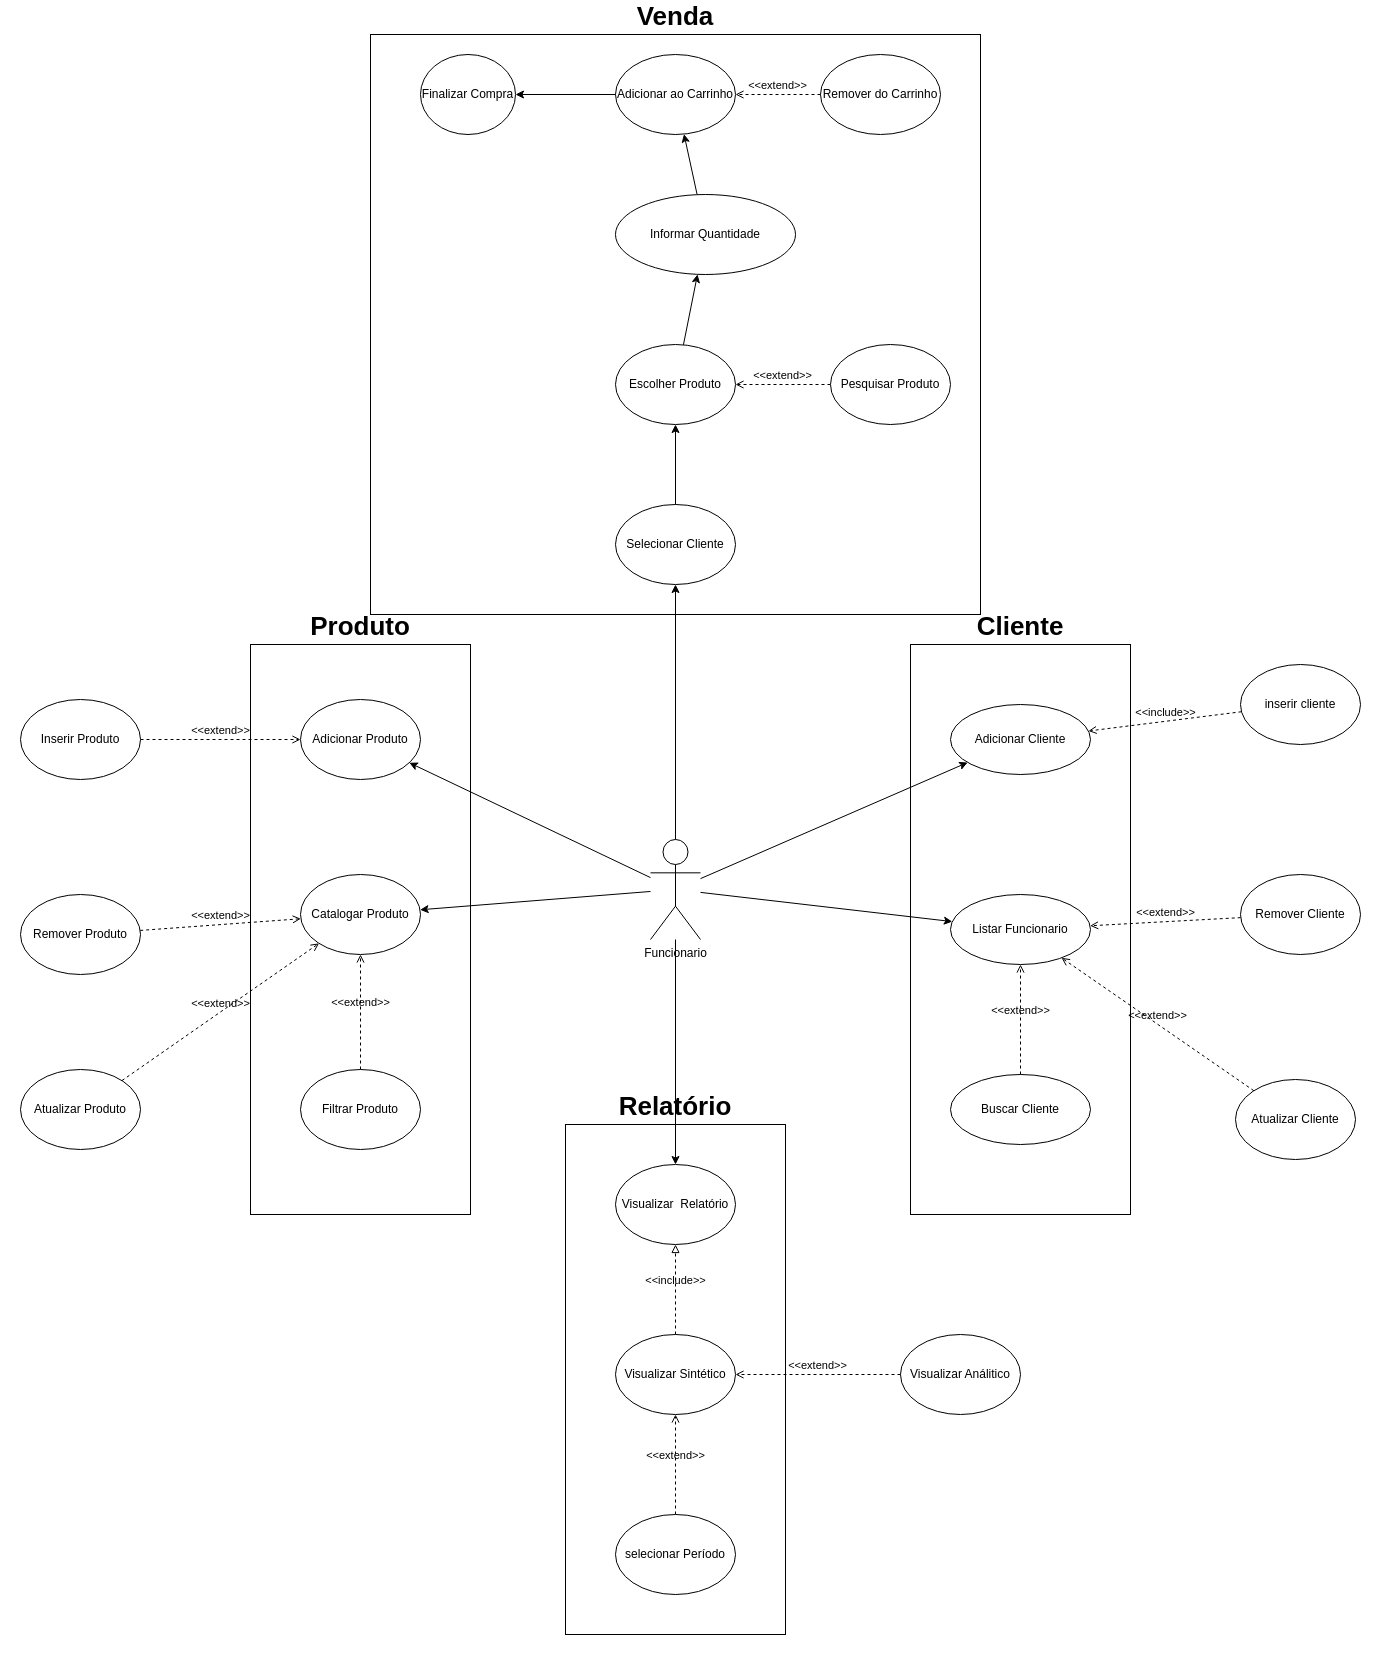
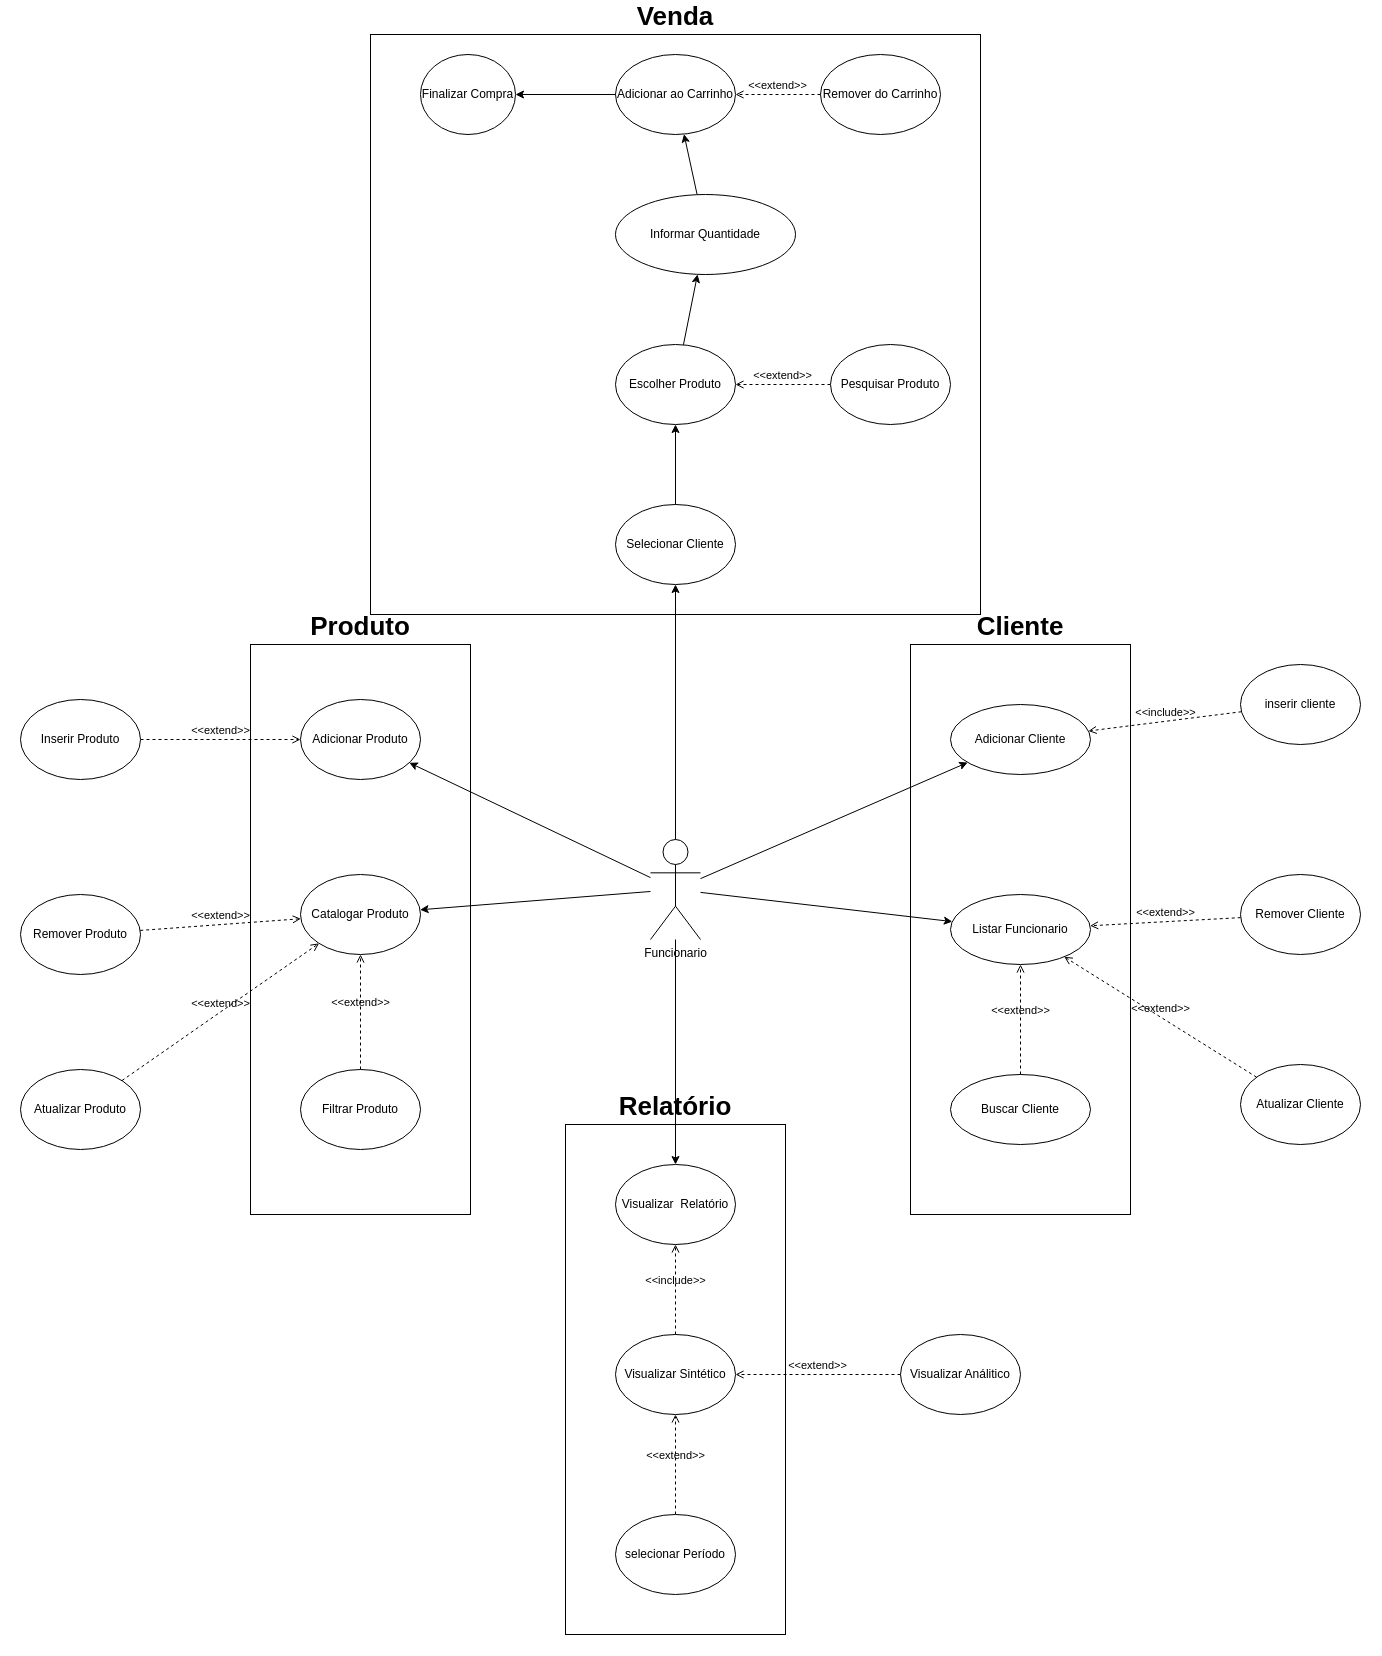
  <mxCell id="0" />
  <mxCell id="1" parent="0" />
  <mxCell id="2" value="Relatório" style="rounded=0;whiteSpace=wrap;html=1;align=center;verticalAlign=bottom;labelPosition=center;verticalLabelPosition=top;fontStyle=1;fontSize=26;" parent="1" vertex="1"><mxGeometry x="565" y="1110" width="220" height="510" as="geometry" /></mxCell>
  <mxCell id="3" value="Funcionario" style="shape=umlActor;verticalLabelPosition=bottom;verticalAlign=top;html=1;" parent="1" vertex="1"><mxGeometry x="650" y="825" width="50" height="100" as="geometry" /></mxCell>
  <mxCell id="4" value="Cliente" style="rounded=0;whiteSpace=wrap;html=1;align=center;verticalAlign=bottom;labelPosition=center;verticalLabelPosition=top;fontStyle=1;fontSize=26;" parent="1" vertex="1"><mxGeometry x="910" y="630" width="220" height="570" as="geometry" /></mxCell>
  <mxCell id="5" value="Adicionar Cliente" style="ellipse;whiteSpace=wrap;html=1;" parent="1" vertex="1"><mxGeometry x="950" y="690" width="140" height="70" as="geometry" /></mxCell>
  <mxCell id="6" value="Listar Funcionario" style="ellipse;whiteSpace=wrap;html=1;" parent="1" vertex="1"><mxGeometry x="950" y="880" width="140" height="70" as="geometry" /></mxCell>
  <mxCell id="7" value="Buscar Cliente" style="ellipse;whiteSpace=wrap;html=1;" parent="1" vertex="1"><mxGeometry x="950" y="1060" width="140" height="70" as="geometry" /></mxCell>
  <mxCell id="8" value="" style="endArrow=classic;html=1;rounded=0;" parent="1" source="3" target="5" edge="1"><mxGeometry width="50" height="50" relative="1" as="geometry"><mxPoint x="770" y="850" as="sourcePoint" /><mxPoint x="800" y="820" as="targetPoint" /></mxGeometry></mxCell>
  <mxCell id="9" value="&amp;lt;&amp;lt;include&amp;gt;&amp;gt;" style="html=1;verticalAlign=bottom;labelBackgroundColor=none;endArrow=open;endFill=0;dashed=1;rounded=0;" parent="1" source="10" target="5" edge="1"><mxGeometry width="160" relative="1" as="geometry"><mxPoint x="1180" y="650" as="sourcePoint" /><mxPoint x="1300" y="670" as="targetPoint" /><Array as="points" /></mxGeometry></mxCell>
  <mxCell id="10" value="inserir cliente" style="ellipse;whiteSpace=wrap;html=1;" parent="1" vertex="1"><mxGeometry x="1240" y="650" width="120" height="80" as="geometry" /></mxCell>
  <mxCell id="11" value="" style="endArrow=classic;html=1;rounded=0;" parent="1" source="3" target="6" edge="1"><mxGeometry width="50" height="50" relative="1" as="geometry"><mxPoint x="740" y="1110" as="sourcePoint" /><mxPoint x="790" y="1060" as="targetPoint" /><Array as="points" /></mxGeometry></mxCell>
  <mxCell id="12" value="&amp;lt;&amp;lt;extend&amp;gt;&amp;gt;" style="html=1;verticalAlign=bottom;labelBackgroundColor=none;endArrow=open;endFill=0;dashed=1;rounded=0;" parent="1" source="13" target="6" edge="1"><mxGeometry width="160" relative="1" as="geometry"><mxPoint x="1210" y="1095" as="sourcePoint" /><mxPoint x="1370" y="1090" as="targetPoint" /></mxGeometry></mxCell>
  <mxCell id="13" value="Remover Cliente" style="ellipse;whiteSpace=wrap;html=1;" parent="1" vertex="1"><mxGeometry x="1240" y="860" width="120" height="80" as="geometry" /></mxCell>
- <mxCell id="14" value="Atualizar Cliente" style="ellipse;whiteSpace=wrap;html=1;" parent="1" vertex="1"><mxGeometry x="1235" y="1065" width="120" height="80" as="geometry" /></mxCell>
+ <mxCell id="14" value="Atualizar Cliente" style="ellipse;whiteSpace=wrap;html=1;" parent="1" vertex="1"><mxGeometry x="1240" y="1050" width="120" height="80" as="geometry" /></mxCell>
  <mxCell id="15" value="&amp;lt;&amp;lt;extend&amp;gt;&amp;gt;" style="html=1;verticalAlign=bottom;labelBackgroundColor=none;endArrow=open;endFill=0;dashed=1;rounded=0;" parent="1" source="14" target="6" edge="1"><mxGeometry width="160" relative="1" as="geometry"><mxPoint x="1070" y="1230" as="sourcePoint" /><mxPoint x="1230" y="1230" as="targetPoint" /></mxGeometry></mxCell>
  <mxCell id="16" value="&amp;lt;&amp;lt;extend&amp;gt;&amp;gt;" style="html=1;verticalAlign=bottom;labelBackgroundColor=none;endArrow=open;endFill=0;dashed=1;rounded=0;" parent="1" source="7" target="6" edge="1"><mxGeometry width="160" relative="1" as="geometry"><mxPoint x="920" y="970" as="sourcePoint" /><mxPoint x="1020" y="970" as="targetPoint" /></mxGeometry></mxCell>
  <mxCell id="17" value="Produto" style="rounded=0;whiteSpace=wrap;html=1;fontStyle=1;fontSize=26;labelPosition=center;verticalLabelPosition=top;align=center;verticalAlign=bottom;" parent="1" vertex="1"><mxGeometry x="250" y="630" width="220" height="570" as="geometry" /></mxCell>
  <mxCell id="18" value="Adicionar Produto" style="ellipse;whiteSpace=wrap;html=1;" parent="1" vertex="1"><mxGeometry x="300" y="685" width="120" height="80" as="geometry" /></mxCell>
  <mxCell id="19" value="&amp;lt;&amp;lt;extend&amp;gt;&amp;gt;" style="html=1;verticalAlign=bottom;labelBackgroundColor=none;endArrow=open;endFill=0;dashed=1;rounded=0;" parent="1" source="20" target="18" edge="1"><mxGeometry width="160" relative="1" as="geometry"><mxPoint x="120" y="720" as="sourcePoint" /><mxPoint x="280" y="720" as="targetPoint" /></mxGeometry></mxCell>
  <mxCell id="20" value="Inserir Produto" style="ellipse;whiteSpace=wrap;html=1;" parent="1" vertex="1"><mxGeometry x="20" y="685" width="120" height="80" as="geometry" /></mxCell>
  <mxCell id="21" value="Catalogar Produto" style="ellipse;whiteSpace=wrap;html=1;" parent="1" vertex="1"><mxGeometry x="300" y="860" width="120" height="80" as="geometry" /></mxCell>
  <mxCell id="22" value="Filtrar Produto" style="ellipse;whiteSpace=wrap;html=1;" parent="1" vertex="1"><mxGeometry x="300" y="1055" width="120" height="80" as="geometry" /></mxCell>
  <mxCell id="23" value="Remover Produto" style="ellipse;whiteSpace=wrap;html=1;" parent="1" vertex="1"><mxGeometry x="20" y="880" width="120" height="80" as="geometry" /></mxCell>
  <mxCell id="24" value="Atualizar Produto" style="ellipse;whiteSpace=wrap;html=1;" parent="1" vertex="1"><mxGeometry x="20" y="1055" width="120" height="80" as="geometry" /></mxCell>
  <mxCell id="25" value="&amp;lt;&amp;lt;extend&amp;gt;&amp;gt;" style="html=1;verticalAlign=bottom;labelBackgroundColor=none;endArrow=open;endFill=0;dashed=1;rounded=0;" parent="1" source="24" target="21" edge="1"><mxGeometry width="160" relative="1" as="geometry"><mxPoint x="130" y="1160" as="sourcePoint" /><mxPoint x="290" y="1160" as="targetPoint" /></mxGeometry></mxCell>
  <mxCell id="26" value="&amp;lt;&amp;lt;extend&amp;gt;&amp;gt;" style="html=1;verticalAlign=bottom;labelBackgroundColor=none;endArrow=open;endFill=0;dashed=1;rounded=0;" parent="1" source="23" target="21" edge="1"><mxGeometry width="160" relative="1" as="geometry"><mxPoint x="60" y="1020" as="sourcePoint" /><mxPoint x="220" y="1020" as="targetPoint" /></mxGeometry></mxCell>
  <mxCell id="27" value="&amp;lt;&amp;lt;extend&amp;gt;&amp;gt;" style="html=1;verticalAlign=bottom;labelBackgroundColor=none;endArrow=open;endFill=0;dashed=1;rounded=0;" parent="1" source="22" target="21" edge="1"><mxGeometry width="160" relative="1" as="geometry"><mxPoint x="120" y="1260" as="sourcePoint" /><mxPoint x="280" y="1260" as="targetPoint" /></mxGeometry></mxCell>
  <mxCell id="28" value="" style="endArrow=classic;html=1;rounded=0;" parent="1" source="3" target="18" edge="1"><mxGeometry width="50" height="50" relative="1" as="geometry"><mxPoint x="550" y="870" as="sourcePoint" /><mxPoint y="820" as="targetPoint" x="600" /></mxGeometry></mxCell>
  <mxCell id="29" value="" style="endArrow=classic;html=1;rounded=0;" parent="1" source="3" target="21" edge="1"><mxGeometry width="50" height="50" relative="1" as="geometry"><mxPoint x="550" y="1020" as="sourcePoint" /><mxPoint y="970" as="targetPoint" x="600" /></mxGeometry></mxCell>
  <mxCell id="30" value="" style="endArrow=classic;html=1;rounded=0;" parent="1" source="3" target="31" edge="1"><mxGeometry width="50" height="50" relative="1" as="geometry"><mxPoint x="630" y="1100" as="sourcePoint" /><mxPoint x="500" y="1200" as="targetPoint" /></mxGeometry></mxCell>
  <mxCell id="31" value="Visualizar&amp;nbsp; Relatório" style="ellipse;whiteSpace=wrap;html=1;" parent="1" vertex="1"><mxGeometry x="615" y="1150" width="120" height="80" as="geometry" /></mxCell>
  <mxCell id="32" value="Visualizar Análitico" style="ellipse;whiteSpace=wrap;html=1;" parent="1" vertex="1"><mxGeometry x="900" y="1320" width="120" height="80" as="geometry" /></mxCell>
  <mxCell id="33" value="&amp;lt;&amp;lt;extend&amp;gt;&amp;gt;" style="html=1;verticalAlign=bottom;labelBackgroundColor=none;endArrow=open;endFill=0;dashed=1;rounded=0;" parent="1" source="32" target="34" edge="1"><mxGeometry width="160" relative="1" as="geometry"><mxPoint x="440" y="1230" as="sourcePoint" /><mxPoint x="641" y="1223" as="targetPoint" /></mxGeometry></mxCell>
  <mxCell id="34" value="Visualizar Sintético" style="ellipse;whiteSpace=wrap;html=1;" parent="1" vertex="1"><mxGeometry x="615" y="1320" width="120" height="80" as="geometry" /></mxCell>
- <mxCell id="35" value="&amp;lt;&amp;lt;include&amp;gt;&amp;gt;" style="html=1;verticalAlign=bottom;labelBackgroundColor=none;endArrow=block;endFill=0;dashed=1;rounded=0;" parent="1" source="34" target="31" edge="1"><mxGeometry width="160" relative="1" as="geometry"><mxPoint x="610" y="1380" as="sourcePoint" /><mxPoint x="770" y="1380" as="targetPoint" /></mxGeometry></mxCell>
+ <mxCell id="35" value="&amp;lt;&amp;lt;include&amp;gt;&amp;gt;" style="html=1;verticalAlign=bottom;labelBackgroundColor=none;endArrow=open;endFill=0;dashed=1;rounded=0;" parent="1" source="34" target="31" edge="1"><mxGeometry width="160" relative="1" as="geometry"><mxPoint x="610" y="1380" as="sourcePoint" /><mxPoint x="770" y="1380" as="targetPoint" /></mxGeometry></mxCell>
  <mxCell id="36" value="&amp;lt;&amp;lt;extend&amp;gt;&amp;gt;" style="html=1;verticalAlign=bottom;labelBackgroundColor=none;endArrow=open;endFill=0;dashed=1;rounded=0;" parent="1" source="38" target="34" edge="1"><mxGeometry width="160" relative="1" as="geometry"><mxPoint x="575" y="1350" as="sourcePoint" /><mxPoint x="735" y="1350" as="targetPoint" /></mxGeometry></mxCell>
  <mxCell id="37" value="Venda" style="rounded=0;whiteSpace=wrap;html=1;align=center;verticalAlign=bottom;labelPosition=center;verticalLabelPosition=top;fontStyle=1;fontSize=26;" vertex="1" parent="1"><mxGeometry x="370" y="20" width="610" height="580" as="geometry" /></mxCell>
  <mxCell id="38" value="selecionar Período" style="ellipse;whiteSpace=wrap;html=1;" parent="1" vertex="1"><mxGeometry x="615" y="1500" width="120" height="80" as="geometry" /></mxCell>
  <mxCell id="39" value="" style="endArrow=classic;html=1;rounded=0;exitX=0.5;exitY=0;exitDx=0;exitDy=0;exitPerimeter=0;" edge="1" parent="1" source="3" target="40"><mxGeometry width="50" height="50" relative="1" as="geometry"><mxPoint x="670" y="765" as="sourcePoint" /><mxPoint x="675" y="630" as="targetPoint" /></mxGeometry></mxCell>
  <mxCell id="40" value="Selecionar Cliente" style="ellipse;whiteSpace=wrap;html=1;" vertex="1" parent="1"><mxGeometry x="615" y="490" width="120" height="80" as="geometry" /></mxCell>
  <mxCell id="41" value="Escolher Produto" style="ellipse;whiteSpace=wrap;html=1;" vertex="1" parent="1"><mxGeometry x="615" y="330" width="120" height="80" as="geometry" /></mxCell>
  <mxCell id="42" value="&amp;lt;&amp;lt;extend&amp;gt;&amp;gt;" style="html=1;verticalAlign=bottom;labelBackgroundColor=none;endArrow=open;endFill=0;dashed=1;rounded=0;" edge="1" parent="1" source="43" target="41"><mxGeometry width="160" relative="1" as="geometry"><mxPoint x="860" y="360" as="sourcePoint" /><mxPoint x="1140" y="340" as="targetPoint" /></mxGeometry></mxCell>
  <mxCell id="43" value="Pesquisar Produto" style="ellipse;whiteSpace=wrap;html=1;" vertex="1" parent="1"><mxGeometry x="830" y="330" width="120" height="80" as="geometry" /></mxCell>
  <mxCell id="44" value="" style="endArrow=classic;html=1;rounded=0;" edge="1" parent="1" source="40" target="41"><mxGeometry width="50" height="50" relative="1" as="geometry"><mxPoint x="640" y="490" as="sourcePoint" /><mxPoint x="690" y="440" as="targetPoint" /></mxGeometry></mxCell>
  <mxCell id="45" value="" style="endArrow=classic;html=1;rounded=0;" edge="1" parent="1" source="41" target="46"><mxGeometry width="50" height="50" relative="1" as="geometry"><mxPoint x="640" y="330" as="sourcePoint" /><mxPoint x="690" y="280" as="targetPoint" /></mxGeometry></mxCell>
  <mxCell id="46" value="Informar Quantidade" style="ellipse;whiteSpace=wrap;html=1;" vertex="1" parent="1"><mxGeometry x="615" y="180" width="180" height="80" as="geometry" /></mxCell>
  <mxCell id="47" value="" style="endArrow=classic;html=1;rounded=0;" edge="1" parent="1" source="46" target="48"><mxGeometry width="50" height="50" relative="1" as="geometry"><mxPoint x="540" y="210" as="sourcePoint" /><mxPoint x="590" y="160" as="targetPoint" /></mxGeometry></mxCell>
  <mxCell id="48" value="Adicionar ao Carrinho" style="ellipse;whiteSpace=wrap;html=1;" vertex="1" parent="1"><mxGeometry x="615" y="40" width="120" height="80" as="geometry" /></mxCell>
  <mxCell id="49" value="Remover do Carrinho" style="ellipse;whiteSpace=wrap;html=1;" vertex="1" parent="1"><mxGeometry x="820" y="40" width="120" height="80" as="geometry" /></mxCell>
  <mxCell id="50" value="&amp;lt;&amp;lt;extend&amp;gt;&amp;gt;" style="html=1;verticalAlign=bottom;labelBackgroundColor=none;endArrow=open;endFill=0;dashed=1;rounded=0;" edge="1" parent="1" source="49" target="48"><mxGeometry width="160" relative="1" as="geometry"><mxPoint x="750" y="130" as="sourcePoint" /><mxPoint x="910" y="130" as="targetPoint" /></mxGeometry></mxCell>
  <mxCell id="51" value="Finalizar Compra" style="ellipse;whiteSpace=wrap;html=1;" vertex="1" parent="1"><mxGeometry x="420" y="40" width="95" height="80" as="geometry" /></mxCell>
  <mxCell id="52" value="" style="endArrow=classic;html=1;rounded=0;" edge="1" parent="1" source="48" target="51"><mxGeometry width="50" height="50" relative="1" as="geometry"><mxPoint x="560" y="160" as="sourcePoint" /><mxPoint x="610" y="110" as="targetPoint" /></mxGeometry></mxCell>
